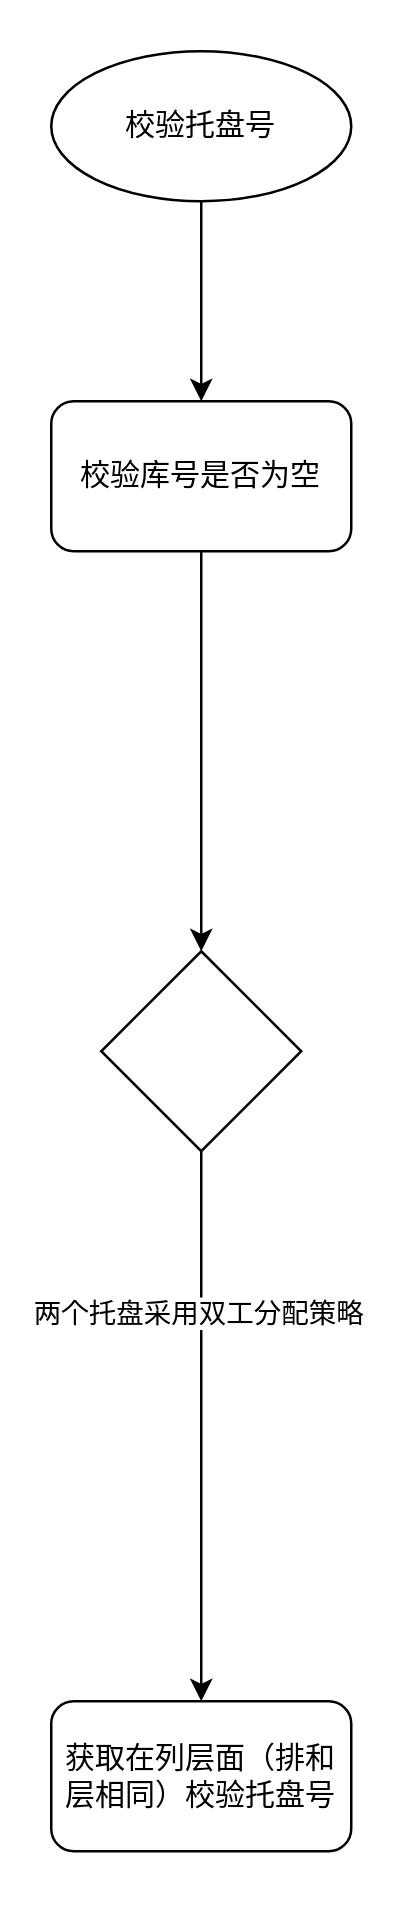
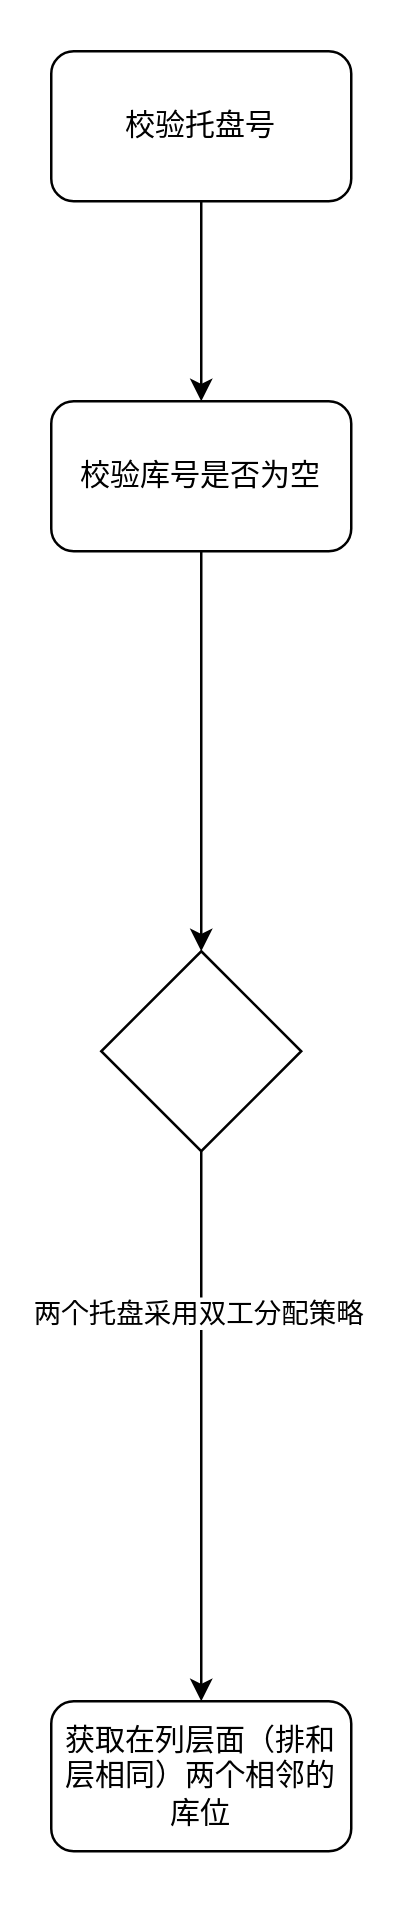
  <mxCell id="0" />
  <mxCell id="1" parent="0" />
  <mxCell id="2" value="" style="edgeStyle=orthogonalEdgeStyle;rounded=0;orthogonalLoop=1;jettySize=auto;html=1;" edge="1" parent="1" source="3" target="9"><mxGeometry relative="1" as="geometry" /></mxCell>
- <mxCell id="3" value="校验托盘号" style="ellipse;whiteSpace=wrap;html=1;" vertex="1" parent="1"><mxGeometry x="20" y="20" width="120" height="60" as="geometry" /></mxCell>
+ <mxCell id="3" value="校验托盘号" style="rounded=1;whiteSpace=wrap;html=1;" vertex="1" parent="1"><mxGeometry x="20" y="20" width="120" height="60" as="geometry" /></mxCell>
  <mxCell id="4" value="" style="edgeStyle=orthogonalEdgeStyle;rounded=0;orthogonalLoop=1;jettySize=auto;html=1;" edge="1" parent="1" source="6" target="7"><mxGeometry relative="1" as="geometry" /></mxCell>
  <mxCell id="5" value="两个托盘采用双工分配策略" style="edgeLabel;html=1;align=center;verticalAlign=middle;resizable=0;points=[];" vertex="1" connectable="0" parent="4"><mxGeometry x="-0.422" y="-2" relative="1" as="geometry"><mxPoint as="offset" /></mxGeometry></mxCell>
  <mxCell id="6" value="" style="rhombus;whiteSpace=wrap;html=1;" vertex="1" parent="1"><mxGeometry x="40" y="380" width="80" height="80" as="geometry" /></mxCell>
- <mxCell id="7" value="获取在列层面（排和层相同）校验托盘号" style="rounded=1;whiteSpace=wrap;html=1;" vertex="1" parent="1"><mxGeometry x="20" y="680" width="120" height="60" as="geometry" /></mxCell>
+ <mxCell id="7" value="获取在列层面（排和层相同）两个相邻的库位" style="rounded=1;whiteSpace=wrap;html=1;" vertex="1" parent="1"><mxGeometry x="20" y="680" width="120" height="60" as="geometry" /></mxCell>
  <mxCell id="8" style="edgeStyle=orthogonalEdgeStyle;rounded=0;orthogonalLoop=1;jettySize=auto;html=1;" edge="1" parent="1" source="9" target="6"><mxGeometry relative="1" as="geometry" /></mxCell>
  <mxCell id="9" value="校验库号是否为空" style="rounded=1;whiteSpace=wrap;html=1;" vertex="1" parent="1"><mxGeometry x="20" y="160" width="120" height="60" as="geometry" /></mxCell>
